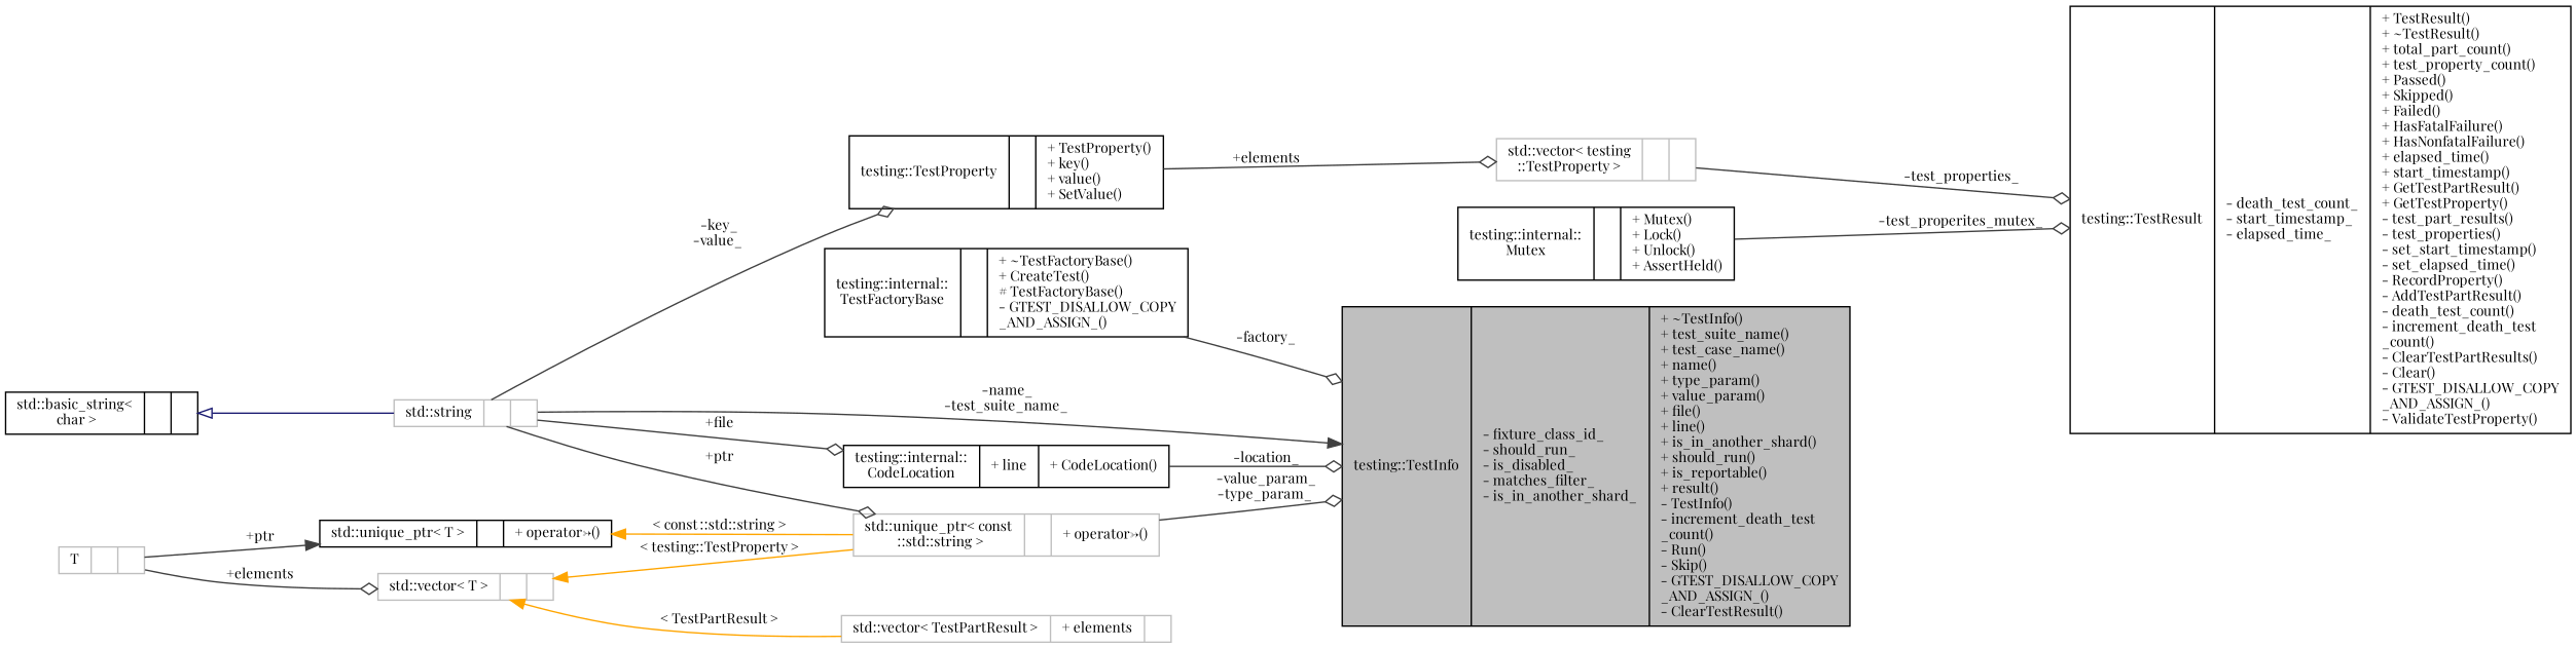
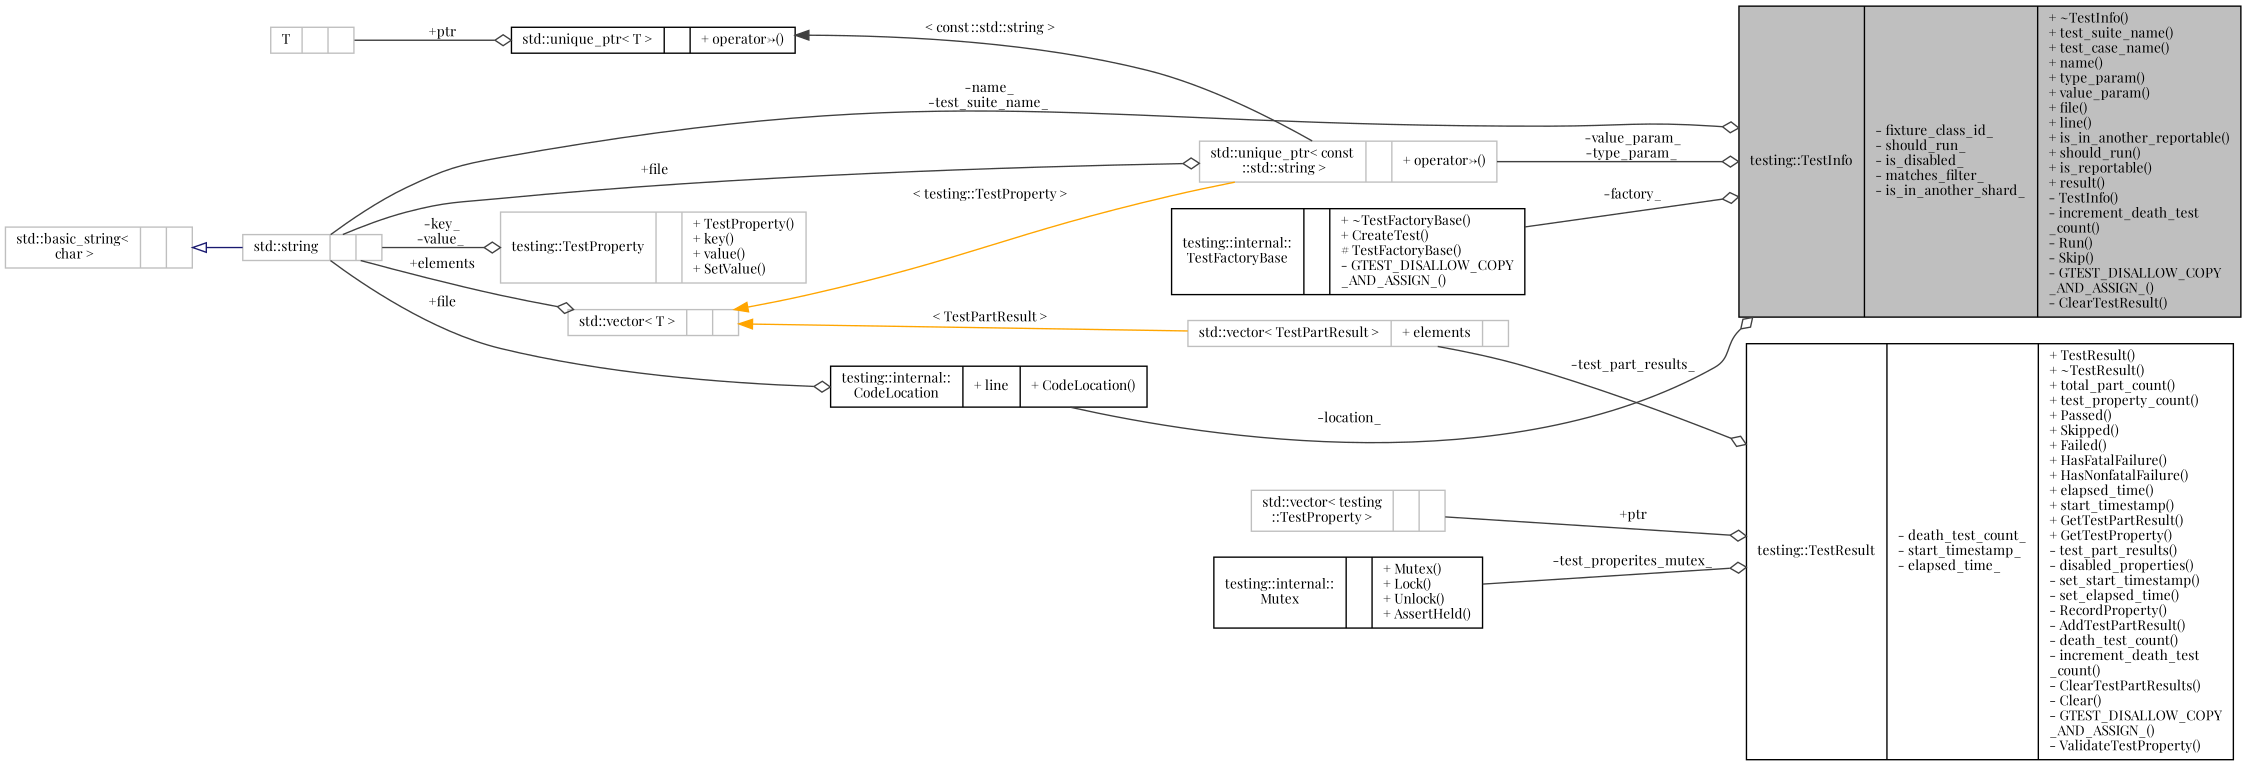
  digraph {
    fontname="Playfair Display"
    rankdir=LR
    node [color=black fillcolor=white fontname="Playfair Display" fontsize=10 shape=record style=filled]
    edge [arrowhead=odiamond color=grey25 fontname="Playfair Display" fontsize=10 labelfontname=Helvetica labelfontsize=10 style=solid]
-   n1 [fillcolor=grey75 fontcolor=black height=0.2 label="{testing::TestInfo\n|- fixture_class_id_\l- should_run_\l- is_disabled_\l- matches_filter_\l- is_in_another_shard_\l|+ ~TestInfo()\l+ test_suite_name()\l+ test_case_name()\l+ name()\l+ type_param()\l+ value_param()\l+ file()\l+ line()\l+ is_in_another_shard()\l+ should_run()\l+ is_reportable()\l+ result()\l- TestInfo()\l- increment_death_test\l_count()\l- Run()\l- Skip()\l- GTEST_DISALLOW_COPY\l_AND_ASSIGN_()\l- ClearTestResult()\l}" width=0.4]
-   n2 [height=0.2 label="{testing::TestResult\n|- death_test_count_\l- start_timestamp_\l- elapsed_time_\l|+ TestResult()\l+ ~TestResult()\l+ total_part_count()\l+ test_property_count()\l+ Passed()\l+ Skipped()\l+ Failed()\l+ HasFatalFailure()\l+ HasNonfatalFailure()\l+ elapsed_time()\l+ start_timestamp()\l+ GetTestPartResult()\l+ GetTestProperty()\l- test_part_results()\l- test_properties()\l- set_start_timestamp()\l- set_elapsed_time()\l- RecordProperty()\l- AddTestPartResult()\l- death_test_count()\l- increment_death_test\l_count()\l- ClearTestPartResults()\l- Clear()\l- GTEST_DISALLOW_COPY\l_AND_ASSIGN_()\l- ValidateTestProperty()\l}" width=0.4]
+   n1 [fillcolor=grey75 fontcolor=black height=0.2 label="{testing::TestInfo\n|- fixture_class_id_\l- should_run_\l- is_disabled_\l- matches_filter_\l- is_in_another_shard_\l|+ ~TestInfo()\l+ test_suite_name()\l+ test_case_name()\l+ name()\l+ type_param()\l+ value_param()\l+ file()\l+ line()\l+ is_in_another_reportable()\l+ should_run()\l+ is_reportable()\l+ result()\l- TestInfo()\l- increment_death_test\l_count()\l- Run()\l- Skip()\l- GTEST_DISALLOW_COPY\l_AND_ASSIGN_()\l- ClearTestResult()\l}" width=0.4]
+   n2 [height=0.2 label="{testing::TestResult\n|- death_test_count_\l- start_timestamp_\l- elapsed_time_\l|+ TestResult()\l+ ~TestResult()\l+ total_part_count()\l+ test_property_count()\l+ Passed()\l+ Skipped()\l+ Failed()\l+ HasFatalFailure()\l+ HasNonfatalFailure()\l+ elapsed_time()\l+ start_timestamp()\l+ GetTestPartResult()\l+ GetTestProperty()\l- test_part_results()\l- disabled_properties()\l- set_start_timestamp()\l- set_elapsed_time()\l- RecordProperty()\l- AddTestPartResult()\l- death_test_count()\l- increment_death_test\l_count()\l- ClearTestPartResults()\l- Clear()\l- GTEST_DISALLOW_COPY\l_AND_ASSIGN_()\l- ValidateTestProperty()\l}" width=0.4]
    n3 [height=0.2 label="{testing::internal::\lMutex\n||+ Mutex()\l+ Lock()\l+ Unlock()\l+ AssertHeld()\l}" width=0.4]
    n4 [color=grey75 height=0.2 label="{std::vector\< testing\l::TestProperty \>\n||}" width=0.4]
-   n5 [height=0.2 label="{testing::TestProperty\n||+ TestProperty()\l+ key()\l+ value()\l+ SetValue()\l}" width=0.4]
+   n5 [color=grey75 height=0.2 label="{testing::TestProperty\n||+ TestProperty()\l+ key()\l+ value()\l+ SetValue()\l}" width=0.4]
    n6 [color=grey75 height=0.2 label="{std::string\n||}" width=0.4]
    n7 [color=grey75 height=0.2 label="{std::unique_ptr\< const\l ::std::string \>\n||+ operator-\>()\l}" width=0.4]
    n8 [height=0.2 label="{testing::internal::\lCodeLocation\n|+ line\l|+ CodeLocation()\l}" width=0.4]
-   n9 [height=0.2 label="{std::basic_string\<\l char \>\n||}" width=0.4]
+   n9 [color=grey75 height=0.2 label="{std::basic_string\<\l char \>\n||}" width=0.4]
    n10 [color=grey75 height=0.2 label="{std::vector\< T \>\n||}" width=0.4]
    n11 [color=grey75 height=0.2 label="{std::vector\< TestPartResult \>\n|+ elements\l|}" width=0.4]
    n12 [color=grey75 height=0.2 label="{T\n||}" width=0.4]
    n13 [height=0.2 label="{std::unique_ptr\< T \>\n||+ operator-\>()\l}" width=0.4]
    n14 [height=0.2 label="{testing::internal::\lTestFactoryBase\n||+ ~TestFactoryBase()\l+ CreateTest()\l# TestFactoryBase()\l- GTEST_DISALLOW_COPY\l_AND_ASSIGN_()\l}" width=0.4]
    n3 -> n2 [label=" -test_properites_mutex_"]
-   n4 -> n2 [label=" -test_properties_"]
-   n5 -> n4 [label=" +elements"]
-   n6 -> n1 [arrowhead=normal label=" -name_\n-test_suite_name_"]
+   n4 -> n2 [label=" +ptr"]
+   n6 -> n1 [label=" -name_\n-test_suite_name_"]
    n6 -> n5 [label=" -key_\n-value_"]
-   n6 -> n7 [label=" +ptr"]
+   n6 -> n7 [label=" +file"]
    n6 -> n8 [label=" +file"]
    n7 -> n1 [label=" -value_param_\n-type_param_"]
    n8 -> n1 [label=" -location_"]
    n9 -> n6 [arrowtail=onormal color=midnightblue dir=back arrowhead=""]
    n10 -> n7 [color=orange dir=back label=" \< testing::TestProperty \>" arrowhead=""]
    n10 -> n11 [color=orange dir=back label=" \< TestPartResult \>" arrowhead=""]
-   n12 -> n10 [label=" +elements"]
-   n12 -> n13 [arrowhead=normal label=" +ptr"]
-   n13 -> n7 [color=orange dir=back label=" \< const ::std::string \>" arrowhead=""]
+   n11 -> n2 [label=" -test_part_results_"]
+   n6 -> n10 [label=" +elements"]
+   n12 -> n13 [label=" +ptr"]
+   n13 -> n7 [dir=back label=" \< const ::std::string \>" arrowhead=""]
    n14 -> n1 [label=" -factory_"]
  }
